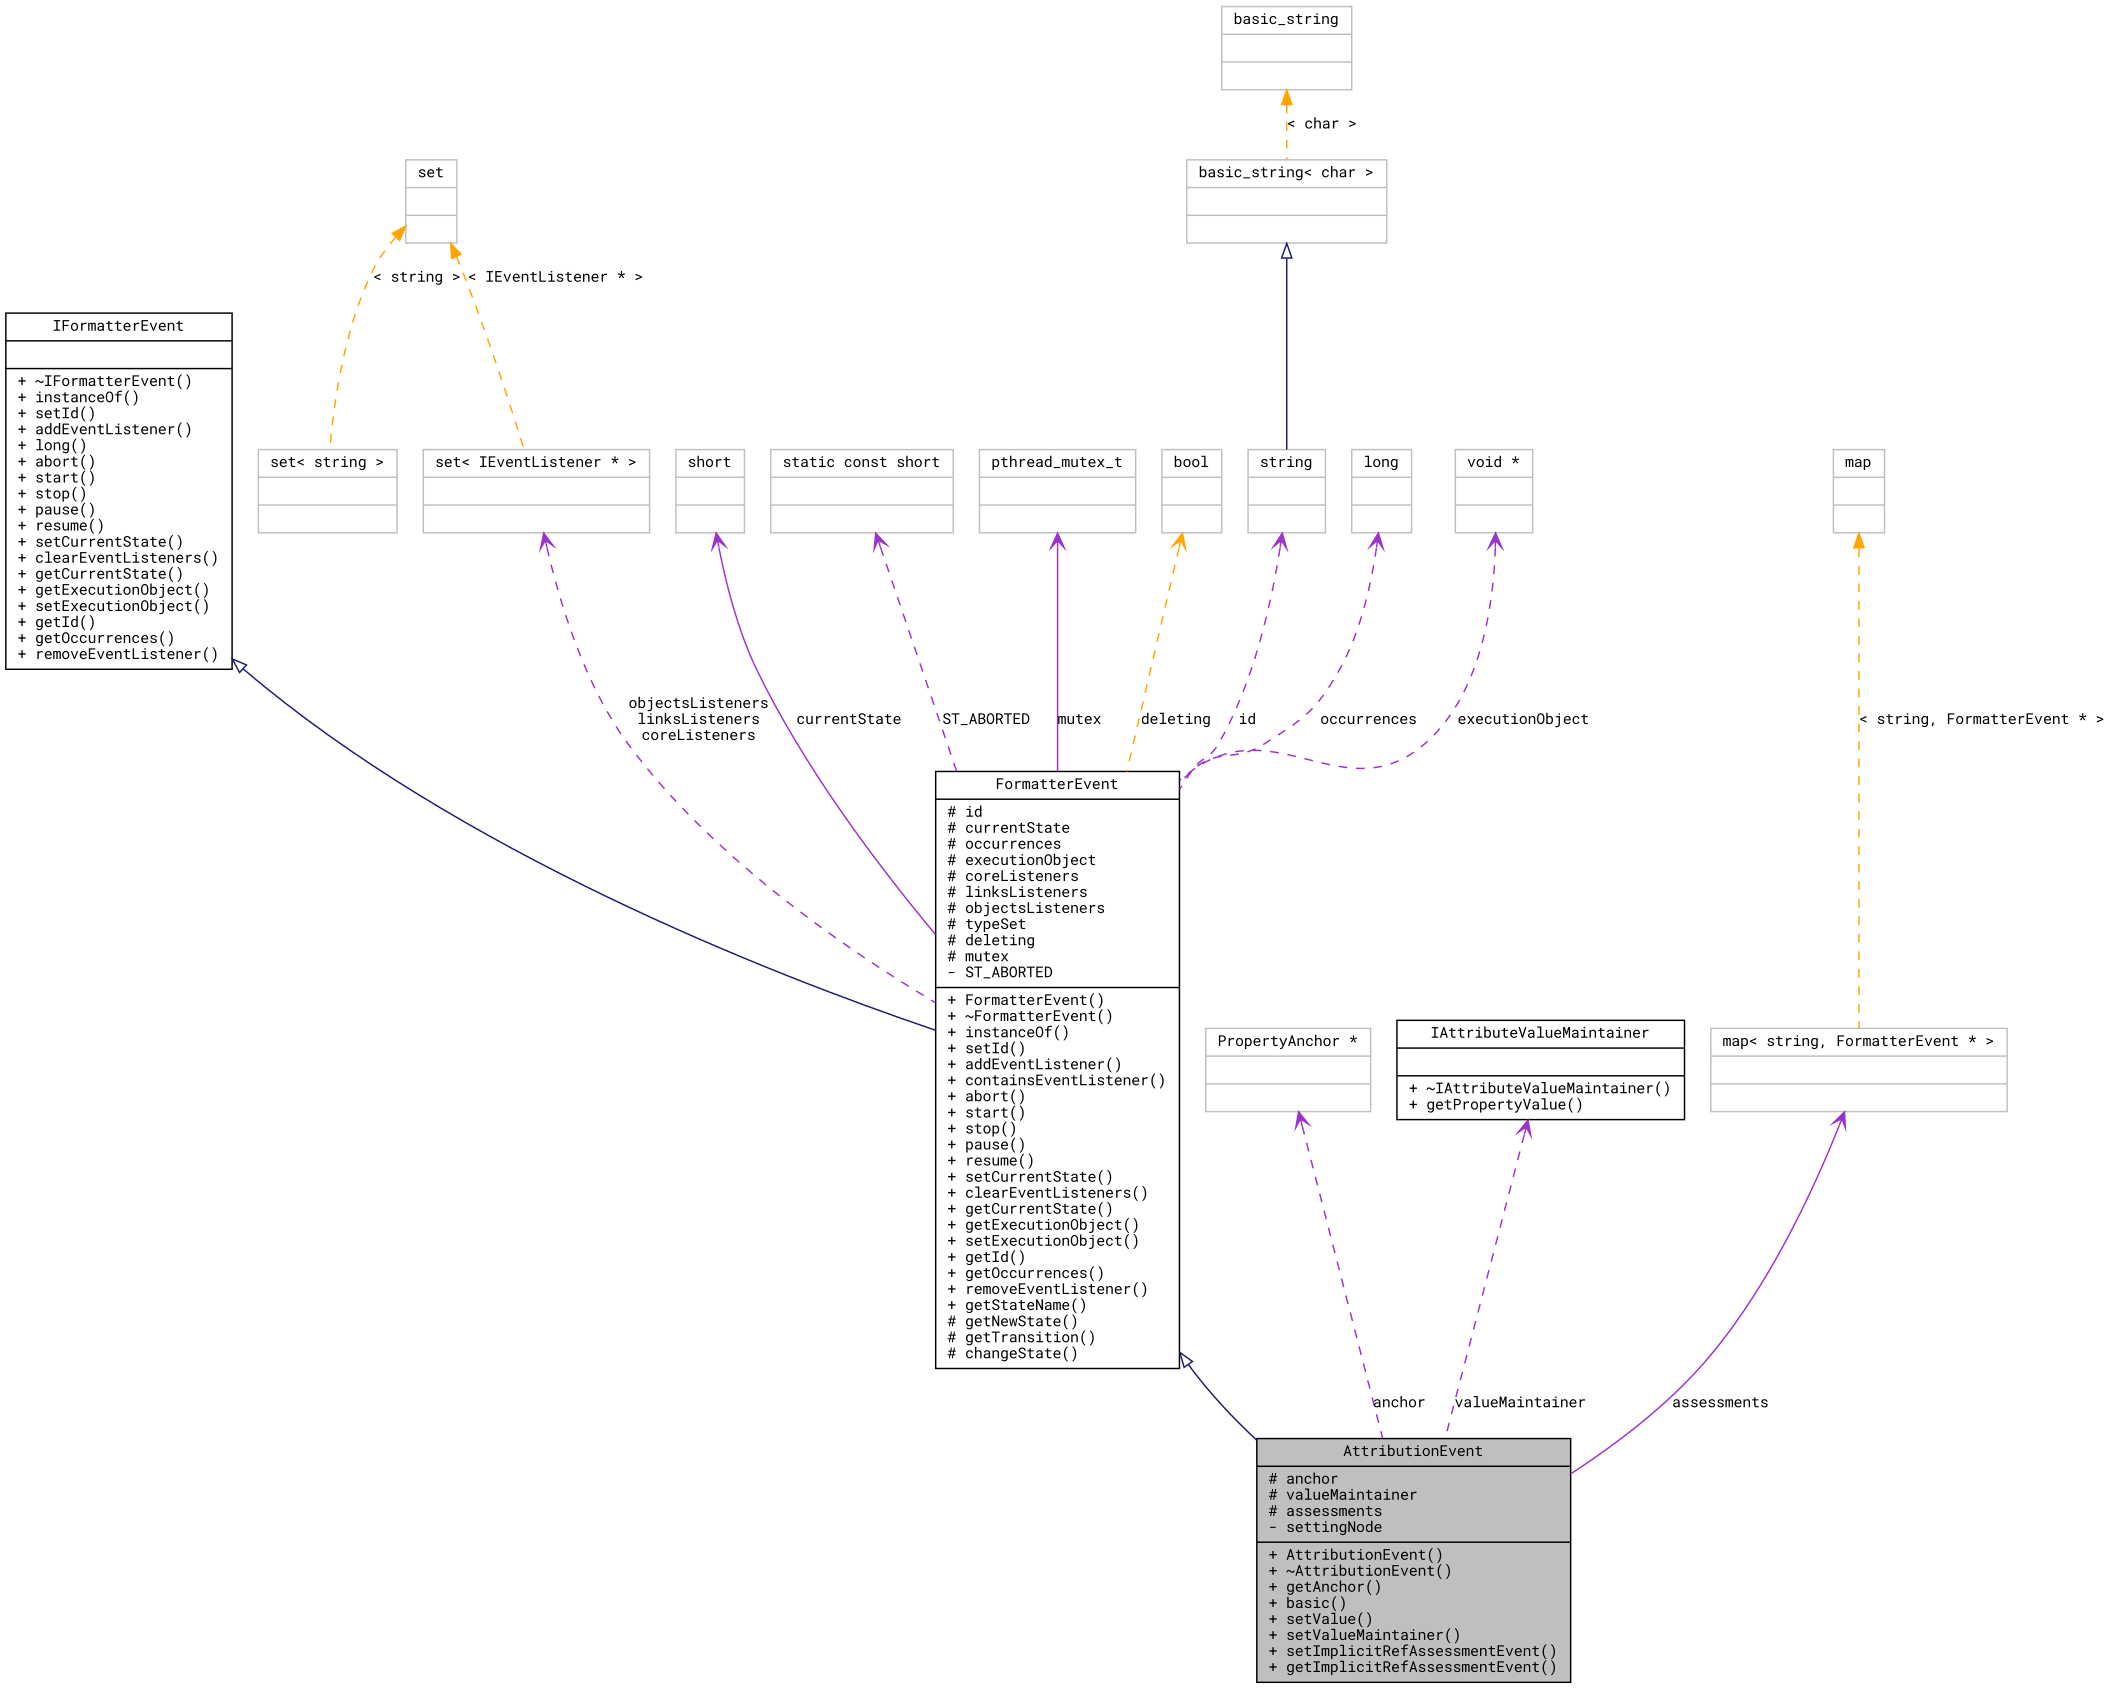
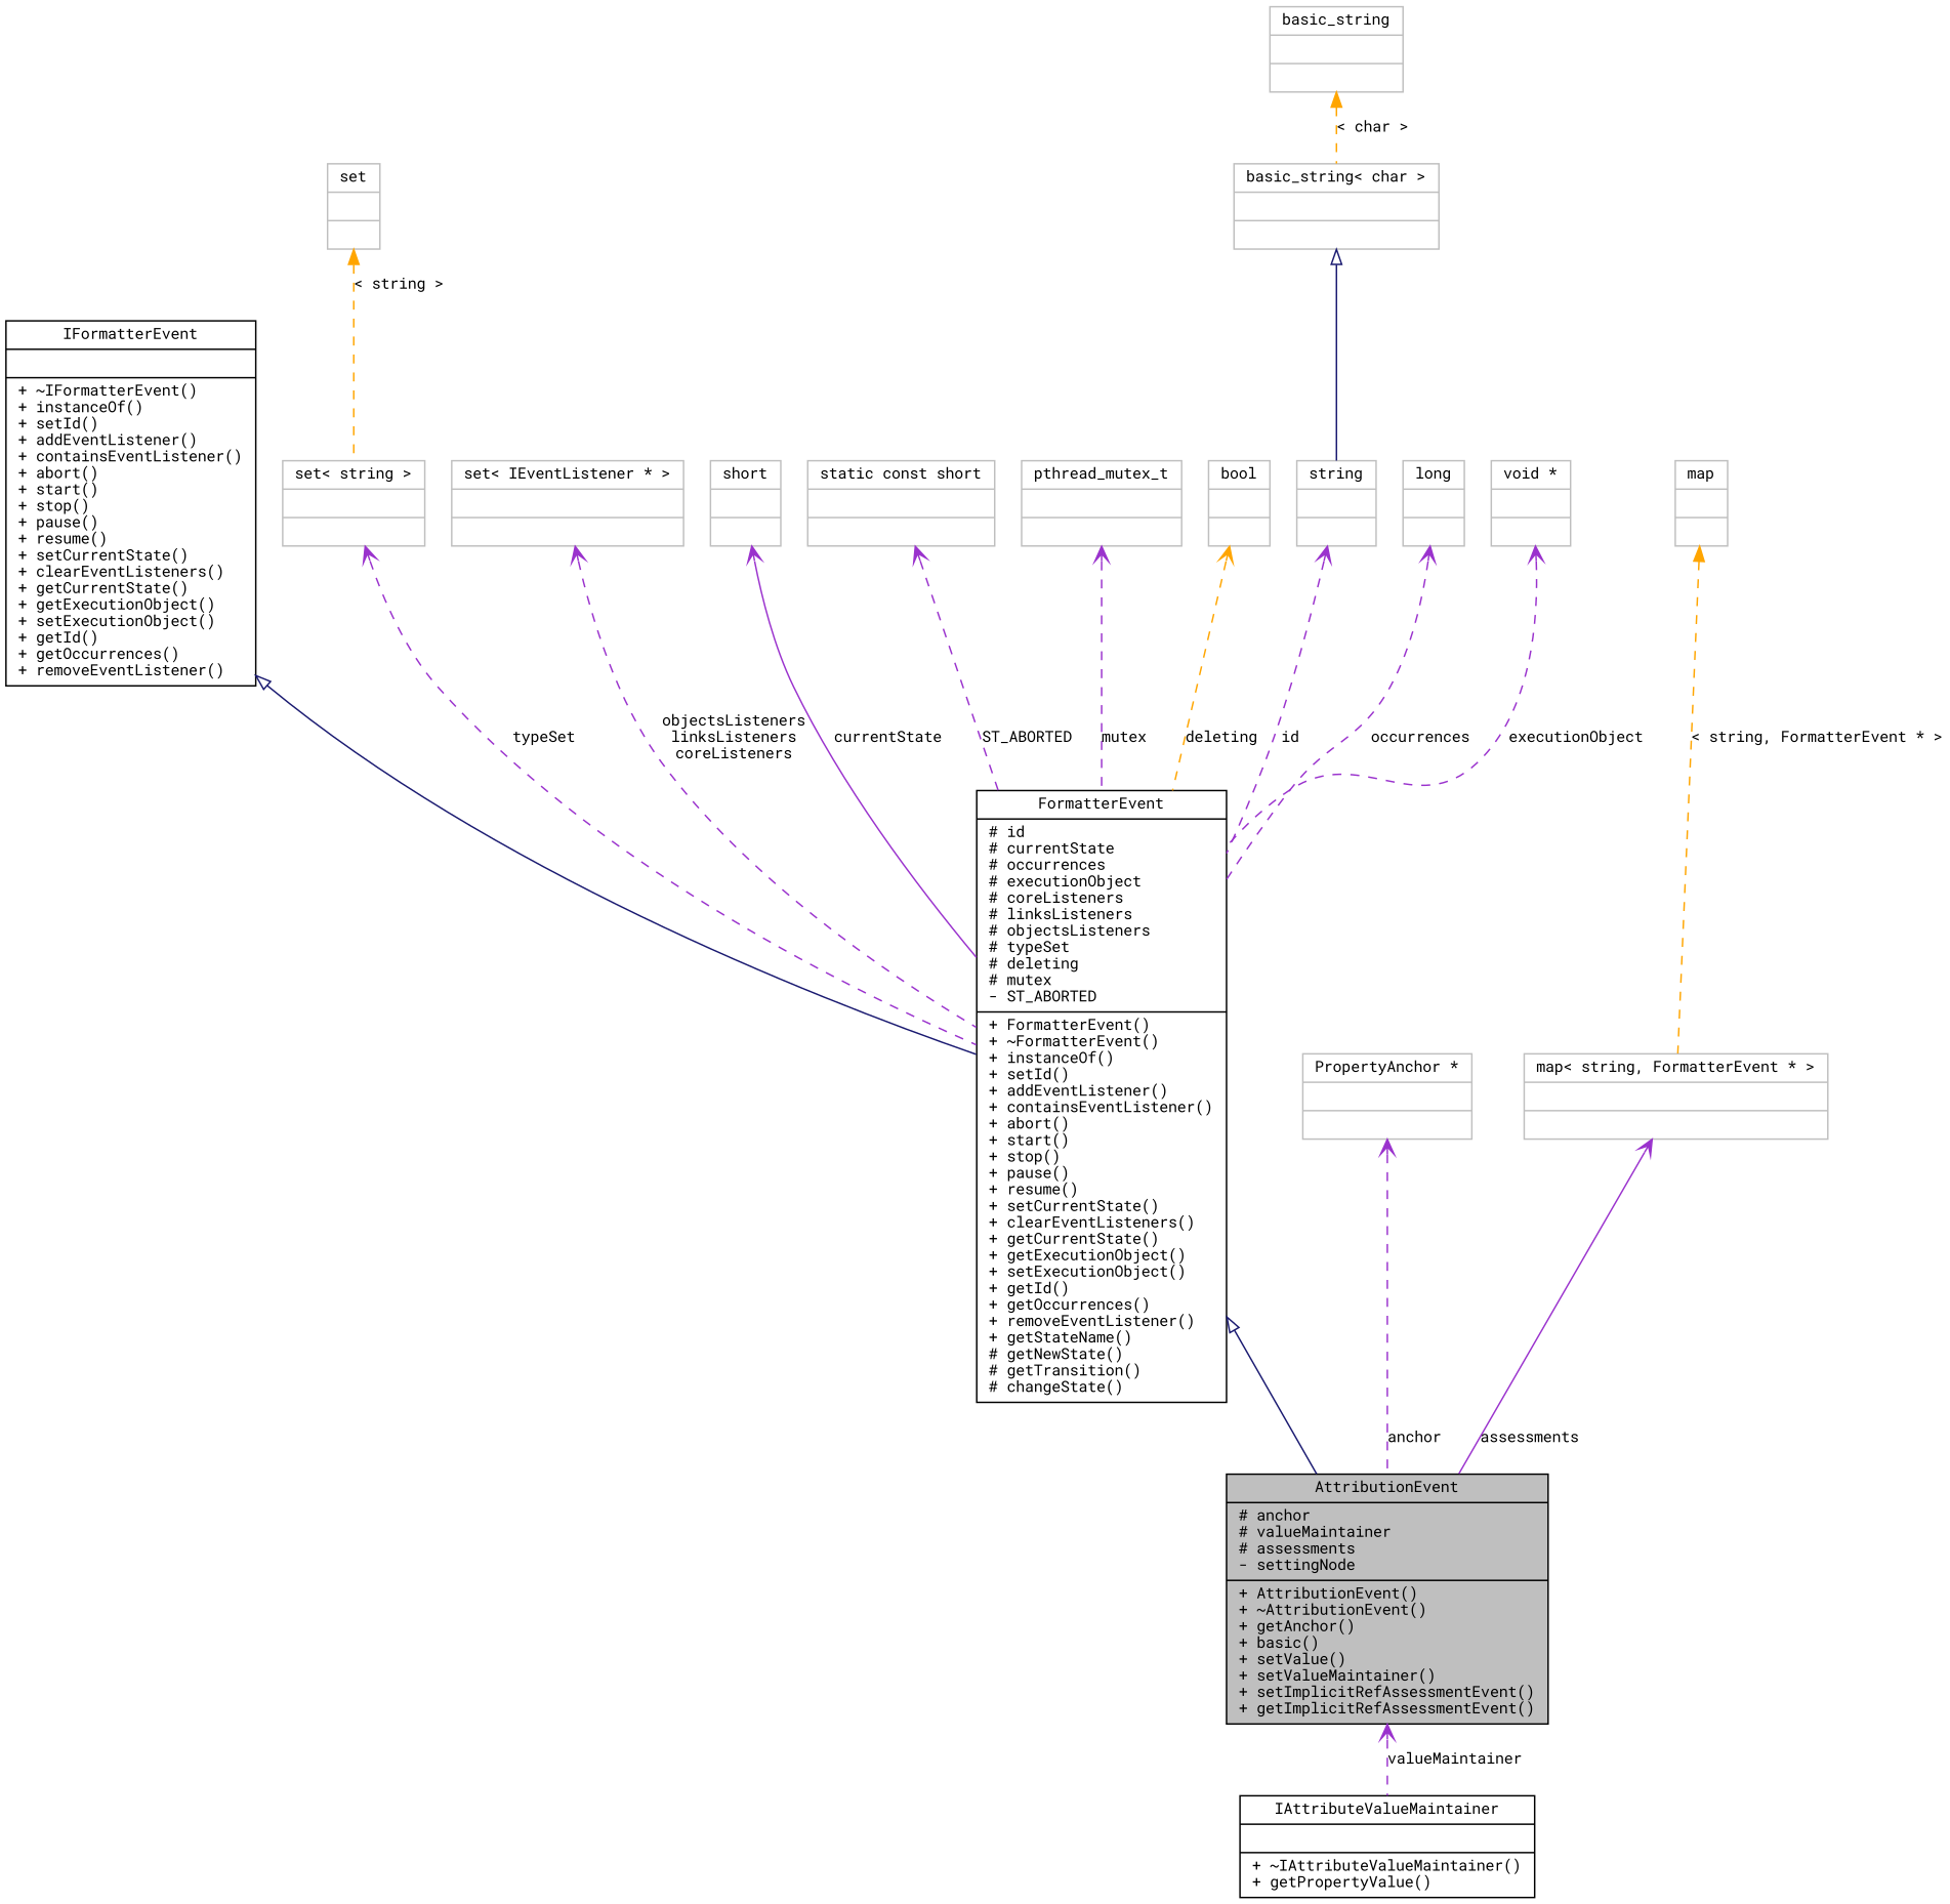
  digraph {
    fontname="Roboto Mono"
    node [color=grey75 fillcolor=white fontname="Roboto Mono" fontsize=10 shape=record style=filled]
    edge [arrowtail=open color=darkorchid3 dir=back fontname="Roboto Mono" fontsize=10 labelfontname="FreeSans.ttf" labelfontsize=10 style=dashed]
    n1 [color=black fillcolor=grey75 fontcolor=black height=0.2 label="{AttributionEvent\n|# anchor\l# valueMaintainer\l# assessments\l- settingNode\l|+ AttributionEvent()\l+ ~AttributionEvent()\l+ getAnchor()\l+ basic()\l+ setValue()\l+ setValueMaintainer()\l+ setImplicitRefAssessmentEvent()\l+ getImplicitRefAssessmentEvent()\l}" width=0.4]
    n2 [color=black height=0.2 label="{FormatterEvent\n|# id\l# currentState\l# occurrences\l# executionObject\l# coreListeners\l# linksListeners\l# objectsListeners\l# typeSet\l# deleting\l# mutex\l- ST_ABORTED\l|+ FormatterEvent()\l+ ~FormatterEvent()\l+ instanceOf()\l+ setId()\l+ addEventListener()\l+ containsEventListener()\l+ abort()\l+ start()\l+ stop()\l+ pause()\l+ resume()\l+ setCurrentState()\l+ clearEventListeners()\l+ getCurrentState()\l+ getExecutionObject()\l+ setExecutionObject()\l+ getId()\l+ getOccurrences()\l+ removeEventListener()\l+ getStateName()\l# getNewState()\l# getTransition()\l# changeState()\l}" width=0.4]
-   n3 [color=black height=0.2 label="{IFormatterEvent\n||+ ~IFormatterEvent()\l+ instanceOf()\l+ setId()\l+ addEventListener()\l+ long()\l+ abort()\l+ start()\l+ stop()\l+ pause()\l+ resume()\l+ setCurrentState()\l+ clearEventListeners()\l+ getCurrentState()\l+ getExecutionObject()\l+ setExecutionObject()\l+ getId()\l+ getOccurrences()\l+ removeEventListener()\l}" width=0.4]
+   n3 [color=black height=0.2 label="{IFormatterEvent\n||+ ~IFormatterEvent()\l+ instanceOf()\l+ setId()\l+ addEventListener()\l+ containsEventListener()\l+ abort()\l+ start()\l+ stop()\l+ pause()\l+ resume()\l+ setCurrentState()\l+ clearEventListeners()\l+ getCurrentState()\l+ getExecutionObject()\l+ setExecutionObject()\l+ getId()\l+ getOccurrences()\l+ removeEventListener()\l}" width=0.4]
    n4 [height=0.2 label="{set\< string \>\n||}" width=0.4]
    n5 [height=0.2 label="{set\n||}" width=0.4]
    n6 [height=0.2 label="{set\< IEventListener * \>\n||}" width=0.4]
    n7 [height=0.2 label="{short\n||}" width=0.4]
    n8 [height=0.2 label="{static const short\n||}" width=0.4]
    n9 [height=0.2 label="{pthread_mutex_t\n||}" width=0.4]
    n10 [height=0.2 label="{bool\n||}" width=0.4]
    n11 [height=0.2 label="{string\n||}" width=0.4]
    n12 [height=0.2 label="{basic_string\< char \>\n||}" width=0.4]
    n13 [height=0.2 label="{basic_string\n||}" width=0.4]
    n14 [height=0.2 label="{long\n||}" width=0.4]
    n15 [height=0.2 label="{void *\n||}" width=0.4]
    n16 [height=0.2 label="{PropertyAnchor *\n||}" width=0.4]
    n17 [color=black height=0.2 label="{IAttributeValueMaintainer\n||+ ~IAttributeValueMaintainer()\l+ getPropertyValue()\l}" width=0.4]
    n18 [height=0.2 label="{map\< string, FormatterEvent * \>\n||}" width=0.4]
    n19 [height=0.2 label="{map\n||}" width=0.4]
    n2 -> n1 [arrowtail=empty color=midnightblue style=solid]
    n3 -> n2 [arrowtail=empty color=midnightblue style=solid]
+   n4 -> n2 [label=typeSet]
    n5 -> n4 [color=orange label="\< string \>" arrowtail=""]
-   n5 -> n6 [color=orange label="\< IEventListener * \>" arrowtail=""]
    n6 -> n2 [label="objectsListeners\nlinksListeners\ncoreListeners"]
    n7 -> n2 [label=currentState style=solid]
    n8 -> n2 [label=ST_ABORTED]
-   n9 -> n2 [label=mutex style=solid]
+   n9 -> n2 [label=mutex]
    n10 -> n2 [color=orange label=deleting]
    n11 -> n2 [label=id]
    n12 -> n11 [arrowtail=empty color=midnightblue style=solid]
    n13 -> n12 [color=orange label="\< char \>" arrowtail=""]
    n14 -> n2 [label=occurrences]
    n15 -> n2 [label=executionObject]
    n16 -> n1 [label=anchor]
-   n17 -> n1 [label=valueMaintainer]
+   n1 -> n17 [label=valueMaintainer]
    n18 -> n1 [label=assessments style=solid]
    n19 -> n18 [color=orange label="\< string, FormatterEvent * \>" arrowtail=""]
  }
